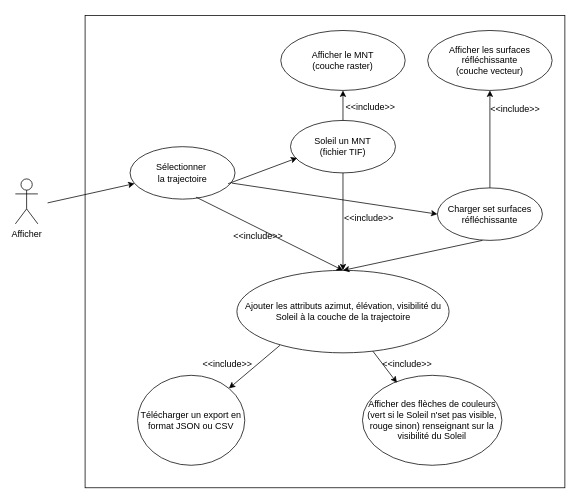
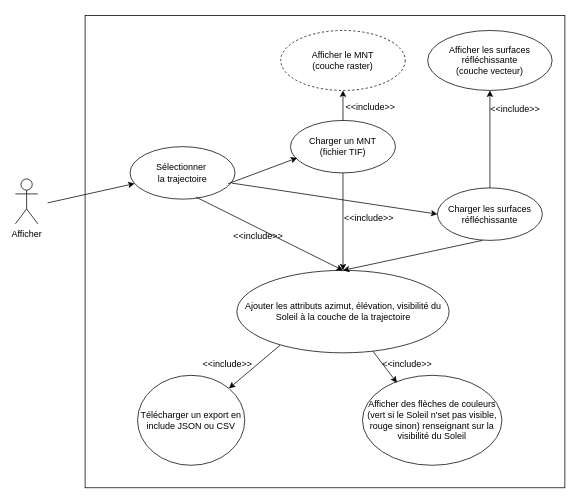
  <mxCell id="0" />
  <mxCell id="1" parent="0" />
  <mxCell id="2" value="Afficher" style="shape=umlActor;verticalLabelPosition=bottom;verticalAlign=top;html=1;outlineConnect=0;labelPosition=center;align=center;" parent="1" vertex="1"><mxGeometry x="20" y="238" width="30" height="60" as="geometry" /></mxCell>
  <mxCell id="3" value="" style="rounded=0;whiteSpace=wrap;html=1;" parent="1" vertex="1"><mxGeometry x="113" y="20" width="640" height="630" as="geometry" /></mxCell>
  <mxCell id="4" value="&lt;div&gt;Sélectionner&amp;nbsp;&lt;/div&gt;&lt;div&gt;la trajectoire&lt;/div&gt;" style="ellipse;whiteSpace=wrap;html=1;" parent="1" vertex="1"><mxGeometry x="173" y="195" width="140" height="70" as="geometry" /></mxCell>
  <mxCell id="5" value="" style="endArrow=classic;html=1;rounded=0;" parent="1" target="4" edge="1"><mxGeometry width="50" height="50" relative="1" as="geometry"><mxPoint x="63" y="270" as="sourcePoint" /><mxPoint x="413" y="280" as="targetPoint" /></mxGeometry></mxCell>
- <mxCell id="6" value="&lt;div&gt;Soleil un MNT&lt;/div&gt;&lt;div&gt;(fichier TIF)&lt;br&gt;&lt;/div&gt;" style="ellipse;whiteSpace=wrap;html=1;" parent="1" vertex="1"><mxGeometry x="387" y="160" width="140" height="70" as="geometry" /></mxCell>
+ <mxCell id="6" value="&lt;div&gt;Charger un MNT&lt;/div&gt;&lt;div&gt;(fichier TIF)&lt;br&gt;&lt;/div&gt;" style="ellipse;whiteSpace=wrap;html=1;" parent="1" vertex="1"><mxGeometry x="387" y="160" width="140" height="70" as="geometry" /></mxCell>
  <mxCell id="7" value="" style="endArrow=classic;html=1;rounded=0;entryX=0.064;entryY=0.714;entryDx=0;entryDy=0;entryPerimeter=0;exitX=0.934;exitY=0.706;exitDx=0;exitDy=0;exitPerimeter=0;" parent="1" target="6" edge="1" source="4"><mxGeometry width="50" height="50" relative="1" as="geometry"><mxPoint x="63" y="270" as="sourcePoint" /><mxPoint x="252" y="116" as="targetPoint" /></mxGeometry></mxCell>
- <mxCell id="8" value="&lt;div&gt;Afficher le MNT&lt;br&gt;&lt;/div&gt;&lt;div&gt;(couche raster)&lt;/div&gt;" style="ellipse;whiteSpace=wrap;html=1;" parent="1" vertex="1"><mxGeometry x="374" y="40" width="166" height="80" as="geometry" /></mxCell>
+ <mxCell id="8" value="&lt;div&gt;Afficher le MNT&lt;br&gt;&lt;/div&gt;&lt;div&gt;(couche raster)&lt;/div&gt;" style="ellipse;whiteSpace=wrap;html=1;dashed=1;" parent="1" vertex="1"><mxGeometry x="374" y="40" width="166" height="80" as="geometry" /></mxCell>
  <mxCell id="9" value="" style="endArrow=classic;html=1;rounded=0;exitX=0.5;exitY=0;exitDx=0;exitDy=0;entryX=0.5;entryY=1;entryDx=0;entryDy=0;" parent="1" source="6" target="8" edge="1"><mxGeometry width="50" height="50" relative="1" as="geometry"><mxPoint x="349" y="97" as="sourcePoint" /><mxPoint x="423" y="100" as="targetPoint" /></mxGeometry></mxCell>
  <mxCell id="10" value="Ajouter les attributs azimut, élévation, visibilité du Soleil à la couche de la trajectoire" style="ellipse;whiteSpace=wrap;html=1;" parent="1" vertex="1"><mxGeometry x="315.5" y="360" width="283" height="110" as="geometry" /></mxCell>
- <mxCell id="11" value="Télécharger un export en format JSON ou CSV" style="ellipse;whiteSpace=wrap;html=1;" parent="1" vertex="1"><mxGeometry x="183" y="500" width="143" height="120" as="geometry" /></mxCell>
+ <mxCell id="11" value="Télécharger un export en include JSON ou CSV" style="ellipse;whiteSpace=wrap;html=1;" parent="1" vertex="1"><mxGeometry x="183" y="500" width="143" height="120" as="geometry" /></mxCell>
  <mxCell id="12" value="Afficher des flèches de couleurs (vert si le Soleil n'set pas visible, rouge sinon) renseignant sur la visibilité du Soleil" style="ellipse;whiteSpace=wrap;html=1;" parent="1" vertex="1"><mxGeometry x="483" y="500" width="186" height="120" as="geometry" /></mxCell>
  <mxCell id="13" value="" style="endArrow=classic;html=1;rounded=0;fontFamily=Helvetica;fontSize=12;fontColor=default;entryX=0.247;entryY=0.083;entryDx=0;entryDy=0;entryPerimeter=0;" parent="1" source="10" target="12" edge="1"><mxGeometry width="50" height="50" relative="1" as="geometry"><mxPoint x="483" y="460" as="sourcePoint" /><mxPoint x="413" y="460" as="targetPoint" /></mxGeometry></mxCell>
  <mxCell id="14" value="" style="endArrow=classic;html=1;rounded=0;fontFamily=Helvetica;fontSize=12;fontColor=default;exitX=0.203;exitY=0.909;exitDx=0;exitDy=0;exitPerimeter=0;entryX=1;entryY=0;entryDx=0;entryDy=0;" parent="1" source="10" target="11" edge="1"><mxGeometry width="50" height="50" relative="1" as="geometry"><mxPoint x="416" y="431" as="sourcePoint" /><mxPoint x="443" y="470" as="targetPoint" /></mxGeometry></mxCell>
  <mxCell id="15" value="" style="endArrow=classic;html=1;rounded=0;fontFamily=Helvetica;fontSize=12;fontColor=default;entryX=0.5;entryY=0;entryDx=0;entryDy=0;exitX=0.629;exitY=0.962;exitDx=0;exitDy=0;exitPerimeter=0;" parent="1" source="4" target="10" edge="1"><mxGeometry width="50" height="50" relative="1" as="geometry"><mxPoint x="363" y="200" as="sourcePoint" /><mxPoint x="276" y="476" as="targetPoint" /></mxGeometry></mxCell>
- <mxCell id="16" value="&lt;div&gt;Charger set surfaces réfléchissante&lt;br&gt;&lt;/div&gt;" style="ellipse;whiteSpace=wrap;html=1;" parent="1" vertex="1"><mxGeometry x="583" y="250" width="140" height="70" as="geometry" /></mxCell>
+ <mxCell id="16" value="&lt;div&gt;Charger les surfaces réfléchissante&lt;br&gt;&lt;/div&gt;" style="ellipse;whiteSpace=wrap;html=1;" parent="1" vertex="1"><mxGeometry x="583" y="250" width="140" height="70" as="geometry" /></mxCell>
  <mxCell id="17" value="&lt;div&gt;Afficher les surfaces réfléchissante&lt;br&gt;&lt;/div&gt;&lt;div&gt;(couche vecteur)&lt;/div&gt;" style="ellipse;whiteSpace=wrap;html=1;" parent="1" vertex="1"><mxGeometry x="570" y="40" width="166" height="80" as="geometry" /></mxCell>
  <mxCell id="18" value="" style="endArrow=classic;html=1;rounded=0;entryX=0.5;entryY=1;entryDx=0;entryDy=0;" parent="1" source="16" target="17" edge="1"><mxGeometry width="50" height="50" relative="1" as="geometry"><mxPoint x="467" y="170" as="sourcePoint" /><mxPoint x="467" y="130" as="targetPoint" /></mxGeometry></mxCell>
  <mxCell id="19" value="" style="endArrow=classic;html=1;rounded=0;fontFamily=Helvetica;fontSize=12;fontColor=default;entryX=0;entryY=0.5;entryDx=0;entryDy=0;exitX=0.969;exitY=0.694;exitDx=0;exitDy=0;exitPerimeter=0;" parent="1" source="4" target="16" edge="1"><mxGeometry width="50" height="50" relative="1" as="geometry"><mxPoint x="63" y="270" as="sourcePoint" /><mxPoint x="633" y="230" as="targetPoint" /></mxGeometry></mxCell>
  <mxCell id="20" value="" style="endArrow=classic;html=1;rounded=0;fontFamily=Helvetica;fontSize=12;fontColor=default;entryX=0.5;entryY=0;entryDx=0;entryDy=0;" parent="1" source="6" target="10" edge="1"><mxGeometry width="50" height="50" relative="1" as="geometry"><mxPoint x="271" y="237" as="sourcePoint" /><mxPoint x="378" y="320" as="targetPoint" /></mxGeometry></mxCell>
  <mxCell id="21" value="" style="endArrow=classic;html=1;rounded=0;fontFamily=Helvetica;fontSize=12;fontColor=default;exitX=0.429;exitY=1;exitDx=0;exitDy=0;exitPerimeter=0;entryX=0.5;entryY=0;entryDx=0;entryDy=0;" parent="1" source="16" target="10" edge="1"><mxGeometry width="50" height="50" relative="1" as="geometry"><mxPoint x="281" y="247" as="sourcePoint" /><mxPoint x="388" y="330" as="targetPoint" /></mxGeometry></mxCell>
  <mxCell id="22" value="&amp;lt;&amp;lt;include&amp;gt;&amp;gt;" style="text;html=1;align=center;verticalAlign=middle;whiteSpace=wrap;rounded=0;fontFamily=Helvetica;fontSize=12;fontColor=default;" parent="1" vertex="1"><mxGeometry x="464" y="128" width="60" height="30" as="geometry" /></mxCell>
  <mxCell id="23" value="&amp;lt;&amp;lt;include&amp;gt;&amp;gt;" style="text;html=1;align=center;verticalAlign=middle;whiteSpace=wrap;rounded=0;fontFamily=Helvetica;fontSize=12;fontColor=default;" parent="1" vertex="1"><mxGeometry x="657" y="130" width="60" height="30" as="geometry" /></mxCell>
  <mxCell id="24" value="&amp;lt;&amp;lt;include&amp;gt;&amp;gt;" style="text;html=1;align=center;verticalAlign=middle;whiteSpace=wrap;rounded=0;fontFamily=Helvetica;fontSize=12;fontColor=default;" parent="1" vertex="1"><mxGeometry x="513" y="470" width="60" height="30" as="geometry" /></mxCell>
  <mxCell id="25" value="&amp;lt;&amp;lt;include&amp;gt;&amp;gt;" style="text;html=1;align=center;verticalAlign=middle;whiteSpace=wrap;rounded=0;fontFamily=Helvetica;fontSize=12;fontColor=default;" parent="1" vertex="1"><mxGeometry x="273" y="470" width="60" height="30" as="geometry" /></mxCell>
  <mxCell id="26" value="&amp;lt;&amp;lt;include&amp;gt;&amp;gt;" style="text;html=1;align=center;verticalAlign=middle;whiteSpace=wrap;rounded=0;fontFamily=Helvetica;fontSize=12;fontColor=default;" parent="1" vertex="1"><mxGeometry x="314" y="300" width="60" height="30" as="geometry" /></mxCell>
  <mxCell id="27" value="&amp;lt;&amp;lt;include&amp;gt;&amp;gt;" style="text;html=1;align=center;verticalAlign=middle;whiteSpace=wrap;rounded=0;fontFamily=Helvetica;fontSize=12;fontColor=default;" parent="1" vertex="1"><mxGeometry x="462" y="276" width="60" height="30" as="geometry" /></mxCell>
